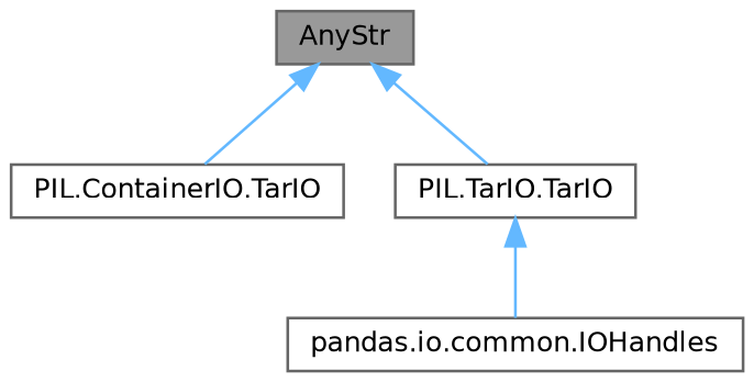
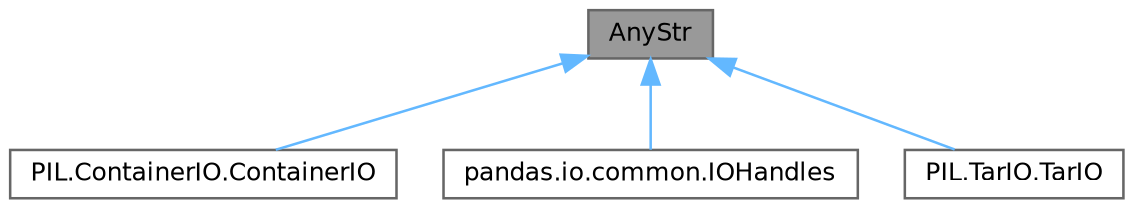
  digraph {
    node [color=gray40 fillcolor=white fontname=Helvetica fontsize=10 shape=box style=filled]
    edge [color=steelblue1 dir=back fontname=Helvetica fontsize=10 labelfontname=Helvetica labelfontsize=10 style=solid]
    n1 [fillcolor=grey60 fontcolor=black height=0.2 label=AnyStr width=0.4]
-   n2 [height=0.2 label="PIL.ContainerIO.TarIO" width=0.4]
+   n2 [height=0.2 label="PIL.ContainerIO.ContainerIO" width=0.4]
    n3 [height=0.2 label="pandas.io.common.IOHandles" width=0.4]
    n4 [height=0.2 label="PIL.TarIO.TarIO" width=0.4]
    n1 -> n2
-   n4 -> n3
+   n1 -> n3
    n1 -> n4
  }
